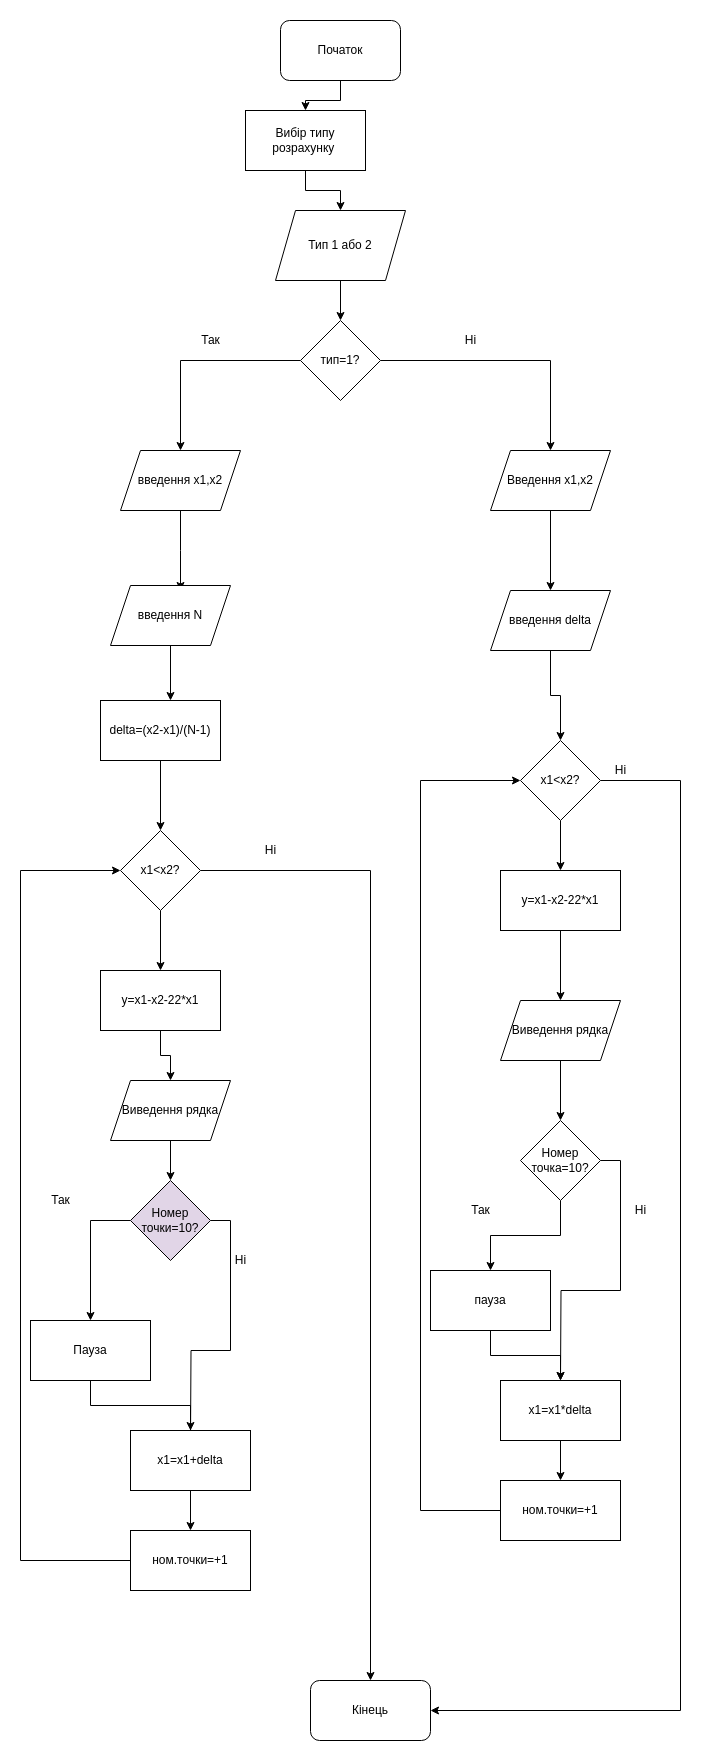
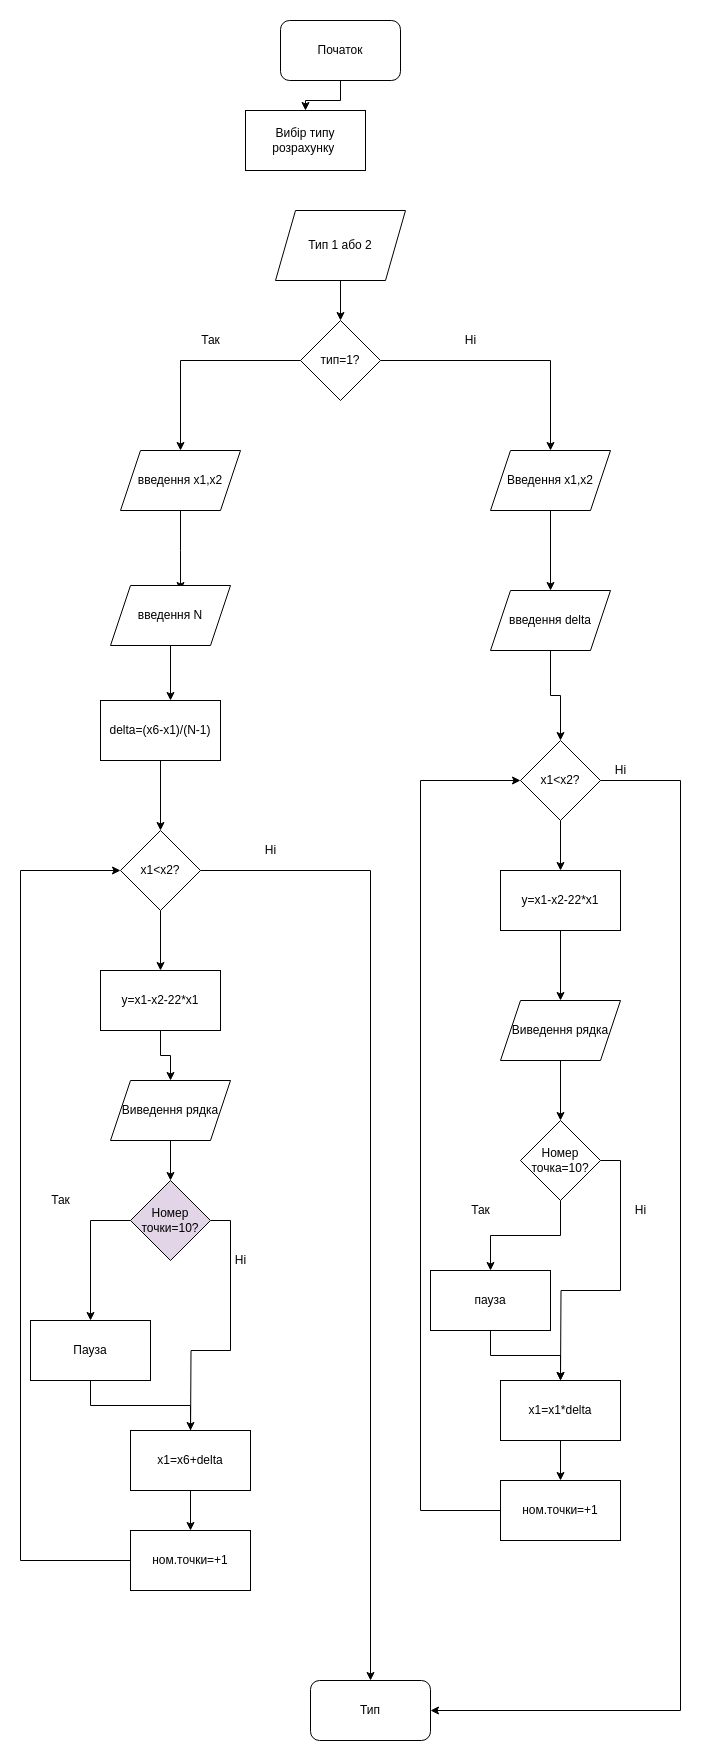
  <mxCell id="0" />
  <mxCell id="1" parent="0" />
  <mxCell id="2" style="edgeStyle=orthogonalEdgeStyle;rounded=0;orthogonalLoop=1;jettySize=auto;html=1;exitX=0.5;exitY=1;exitDx=0;exitDy=0;entryX=0.5;entryY=0;entryDx=0;entryDy=0;" edge="1" parent="1" source="3" target="5"><mxGeometry relative="1" as="geometry" /></mxCell>
  <mxCell id="3" value="Початок" style="rounded=1;whiteSpace=wrap;html=1;" vertex="1" parent="1"><mxGeometry x="280" y="20" width="120" height="60" as="geometry" /></mxCell>
- <mxCell id="4" style="edgeStyle=orthogonalEdgeStyle;rounded=0;orthogonalLoop=1;jettySize=auto;html=1;exitX=0.5;exitY=1;exitDx=0;exitDy=0;entryX=0.5;entryY=0;entryDx=0;entryDy=0;" edge="1" parent="1" source="5" target="7"><mxGeometry relative="1" as="geometry" /></mxCell>
  <mxCell id="5" value="Вибір типу розрахунку&amp;nbsp;" style="rounded=0;whiteSpace=wrap;html=1;" vertex="1" parent="1"><mxGeometry x="245" y="110" width="120" height="60" as="geometry" /></mxCell>
  <mxCell id="6" style="edgeStyle=orthogonalEdgeStyle;rounded=0;orthogonalLoop=1;jettySize=auto;html=1;exitX=0.5;exitY=1;exitDx=0;exitDy=0;entryX=0.5;entryY=0;entryDx=0;entryDy=0;" edge="1" parent="1" source="7" target="10"><mxGeometry relative="1" as="geometry" /></mxCell>
  <mxCell id="7" value="Тип 1 або 2" style="shape=parallelogram;perimeter=parallelogramPerimeter;whiteSpace=wrap;html=1;fixedSize=1;" vertex="1" parent="1"><mxGeometry x="275" y="210" width="130" height="70" as="geometry" /></mxCell>
  <mxCell id="8" style="edgeStyle=orthogonalEdgeStyle;rounded=0;orthogonalLoop=1;jettySize=auto;html=1;exitX=0;exitY=0.5;exitDx=0;exitDy=0;entryX=0.5;entryY=0;entryDx=0;entryDy=0;" edge="1" parent="1" source="10" target="12"><mxGeometry relative="1" as="geometry" /></mxCell>
  <mxCell id="9" style="edgeStyle=orthogonalEdgeStyle;rounded=0;orthogonalLoop=1;jettySize=auto;html=1;exitX=1;exitY=0.5;exitDx=0;exitDy=0;" edge="1" parent="1" source="10" target="14"><mxGeometry relative="1" as="geometry" /></mxCell>
  <mxCell id="10" value="тип=1?" style="rhombus;whiteSpace=wrap;html=1;" vertex="1" parent="1"><mxGeometry x="300" y="320" width="80" height="80" as="geometry" /></mxCell>
  <mxCell id="11" style="edgeStyle=orthogonalEdgeStyle;rounded=0;orthogonalLoop=1;jettySize=auto;html=1;exitX=0.5;exitY=1;exitDx=0;exitDy=0;" edge="1" parent="1" source="12"><mxGeometry relative="1" as="geometry"><mxPoint x="180" y="590" as="targetPoint" /></mxGeometry></mxCell>
  <mxCell id="12" value="введення x1,x2" style="shape=parallelogram;perimeter=parallelogramPerimeter;whiteSpace=wrap;html=1;fixedSize=1;" vertex="1" parent="1"><mxGeometry x="120" y="450" width="120" height="60" as="geometry" /></mxCell>
  <mxCell id="13" style="edgeStyle=orthogonalEdgeStyle;rounded=0;orthogonalLoop=1;jettySize=auto;html=1;exitX=0.5;exitY=1;exitDx=0;exitDy=0;entryX=0.5;entryY=0;entryDx=0;entryDy=0;" edge="1" parent="1" source="14" target="18"><mxGeometry relative="1" as="geometry" /></mxCell>
  <mxCell id="14" value="Введення x1,x2" style="shape=parallelogram;perimeter=parallelogramPerimeter;whiteSpace=wrap;html=1;fixedSize=1;" vertex="1" parent="1"><mxGeometry x="490" y="450" width="120" height="60" as="geometry" /></mxCell>
  <mxCell id="15" style="edgeStyle=orthogonalEdgeStyle;rounded=0;orthogonalLoop=1;jettySize=auto;html=1;exitX=0.5;exitY=1;exitDx=0;exitDy=0;" edge="1" parent="1" source="16"><mxGeometry relative="1" as="geometry"><mxPoint x="170" y="700" as="targetPoint" /></mxGeometry></mxCell>
  <mxCell id="16" value="введення N" style="shape=parallelogram;perimeter=parallelogramPerimeter;whiteSpace=wrap;html=1;fixedSize=1;" vertex="1" parent="1"><mxGeometry x="110" y="585" width="120" height="60" as="geometry" /></mxCell>
  <mxCell id="17" style="edgeStyle=orthogonalEdgeStyle;rounded=0;orthogonalLoop=1;jettySize=auto;html=1;exitX=0.5;exitY=1;exitDx=0;exitDy=0;entryX=0.5;entryY=0;entryDx=0;entryDy=0;" edge="1" parent="1" source="18" target="26"><mxGeometry relative="1" as="geometry" /></mxCell>
  <mxCell id="18" value="введення delta" style="shape=parallelogram;perimeter=parallelogramPerimeter;whiteSpace=wrap;html=1;fixedSize=1;" vertex="1" parent="1"><mxGeometry x="490" y="590" width="120" height="60" as="geometry" /></mxCell>
  <mxCell id="19" style="edgeStyle=orthogonalEdgeStyle;rounded=0;orthogonalLoop=1;jettySize=auto;html=1;exitX=0.5;exitY=1;exitDx=0;exitDy=0;" edge="1" parent="1" source="20" target="23"><mxGeometry relative="1" as="geometry" /></mxCell>
- <mxCell id="20" value="delta=(x2-x1)/(N-1)" style="rounded=0;whiteSpace=wrap;html=1;" vertex="1" parent="1"><mxGeometry x="100" y="700" width="120" height="60" as="geometry" /></mxCell>
+ <mxCell id="20" value="delta=(x6-x1)/(N-1)" style="rounded=0;whiteSpace=wrap;html=1;" vertex="1" parent="1"><mxGeometry x="100" y="700" width="120" height="60" as="geometry" /></mxCell>
  <mxCell id="21" style="edgeStyle=orthogonalEdgeStyle;rounded=0;orthogonalLoop=1;jettySize=auto;html=1;exitX=0.5;exitY=1;exitDx=0;exitDy=0;entryX=0.5;entryY=0;entryDx=0;entryDy=0;" edge="1" parent="1" source="23" target="28"><mxGeometry relative="1" as="geometry" /></mxCell>
  <mxCell id="22" style="edgeStyle=orthogonalEdgeStyle;rounded=0;orthogonalLoop=1;jettySize=auto;html=1;exitX=1;exitY=0.5;exitDx=0;exitDy=0;" edge="1" parent="1" source="23" target="53"><mxGeometry relative="1" as="geometry" /></mxCell>
  <mxCell id="23" value="x1&amp;lt;x2?" style="rhombus;whiteSpace=wrap;html=1;" vertex="1" parent="1"><mxGeometry x="120" y="830" width="80" height="80" as="geometry" /></mxCell>
  <mxCell id="24" style="edgeStyle=orthogonalEdgeStyle;rounded=0;orthogonalLoop=1;jettySize=auto;html=1;exitX=0.5;exitY=1;exitDx=0;exitDy=0;" edge="1" parent="1" source="26" target="41"><mxGeometry relative="1" as="geometry" /></mxCell>
  <mxCell id="25" style="edgeStyle=orthogonalEdgeStyle;rounded=0;orthogonalLoop=1;jettySize=auto;html=1;exitX=1;exitY=0.5;exitDx=0;exitDy=0;entryX=1;entryY=0.5;entryDx=0;entryDy=0;" edge="1" parent="1" source="26" target="53"><mxGeometry relative="1" as="geometry"><Array as="points"><mxPoint x="680" y="780" /><mxPoint x="680" y="1710" /></Array></mxGeometry></mxCell>
  <mxCell id="26" value="x1&amp;lt;x2?" style="rhombus;whiteSpace=wrap;html=1;" vertex="1" parent="1"><mxGeometry x="520" y="740" width="80" height="80" as="geometry" /></mxCell>
  <mxCell id="27" style="edgeStyle=orthogonalEdgeStyle;rounded=0;orthogonalLoop=1;jettySize=auto;html=1;exitX=0.5;exitY=1;exitDx=0;exitDy=0;entryX=0.5;entryY=0;entryDx=0;entryDy=0;" edge="1" parent="1" source="28" target="30"><mxGeometry relative="1" as="geometry" /></mxCell>
  <mxCell id="28" value="y=x1-x2-22*x1" style="rounded=0;whiteSpace=wrap;html=1;" vertex="1" parent="1"><mxGeometry x="100" y="970" width="120" height="60" as="geometry" /></mxCell>
  <mxCell id="29" style="edgeStyle=orthogonalEdgeStyle;rounded=0;orthogonalLoop=1;jettySize=auto;html=1;exitX=0.5;exitY=1;exitDx=0;exitDy=0;entryX=0.5;entryY=0;entryDx=0;entryDy=0;" edge="1" parent="1" source="30" target="33"><mxGeometry relative="1" as="geometry" /></mxCell>
  <mxCell id="30" value="Виведення рядка" style="shape=parallelogram;perimeter=parallelogramPerimeter;whiteSpace=wrap;html=1;fixedSize=1;" vertex="1" parent="1"><mxGeometry x="110" y="1080" width="120" height="60" as="geometry" /></mxCell>
  <mxCell id="31" style="edgeStyle=orthogonalEdgeStyle;rounded=0;orthogonalLoop=1;jettySize=auto;html=1;exitX=0;exitY=0.5;exitDx=0;exitDy=0;entryX=0.5;entryY=0;entryDx=0;entryDy=0;" edge="1" parent="1" source="33" target="35"><mxGeometry relative="1" as="geometry" /></mxCell>
  <mxCell id="32" style="edgeStyle=orthogonalEdgeStyle;rounded=0;orthogonalLoop=1;jettySize=auto;html=1;exitX=1;exitY=0.5;exitDx=0;exitDy=0;" edge="1" parent="1" source="33"><mxGeometry relative="1" as="geometry"><mxPoint x="190" y="1440" as="targetPoint" /></mxGeometry></mxCell>
  <mxCell id="33" value="Номер точки=10?" style="rhombus;whiteSpace=wrap;html=1;fillColor=#e1d5e7;" vertex="1" parent="1"><mxGeometry x="130" y="1180" width="80" height="80" as="geometry" /></mxCell>
  <mxCell id="34" style="edgeStyle=orthogonalEdgeStyle;rounded=0;orthogonalLoop=1;jettySize=auto;html=1;exitX=0.5;exitY=1;exitDx=0;exitDy=0;entryX=0.5;entryY=0;entryDx=0;entryDy=0;" edge="1" parent="1" source="35" target="37"><mxGeometry relative="1" as="geometry" /></mxCell>
  <mxCell id="35" value="Пауза" style="rounded=0;whiteSpace=wrap;html=1;" vertex="1" parent="1"><mxGeometry x="30" y="1320" width="120" height="60" as="geometry" /></mxCell>
  <mxCell id="36" style="edgeStyle=orthogonalEdgeStyle;rounded=0;orthogonalLoop=1;jettySize=auto;html=1;exitX=0.5;exitY=1;exitDx=0;exitDy=0;entryX=0.5;entryY=0;entryDx=0;entryDy=0;" edge="1" parent="1" source="37" target="39"><mxGeometry relative="1" as="geometry" /></mxCell>
- <mxCell id="37" value="x1=x1+delta" style="rounded=0;whiteSpace=wrap;html=1;" vertex="1" parent="1"><mxGeometry x="130" y="1430" width="120" height="60" as="geometry" /></mxCell>
+ <mxCell id="37" value="x1=x6+delta" style="rounded=0;whiteSpace=wrap;html=1;" vertex="1" parent="1"><mxGeometry x="130" y="1430" width="120" height="60" as="geometry" /></mxCell>
  <mxCell id="38" style="edgeStyle=orthogonalEdgeStyle;rounded=0;orthogonalLoop=1;jettySize=auto;html=1;exitX=0;exitY=0.5;exitDx=0;exitDy=0;entryX=0;entryY=0.5;entryDx=0;entryDy=0;" edge="1" parent="1" source="39" target="23"><mxGeometry relative="1" as="geometry"><Array as="points"><mxPoint x="20" y="1560" /><mxPoint x="20" y="870" /></Array></mxGeometry></mxCell>
  <mxCell id="39" value="ном.точки=+1" style="rounded=0;whiteSpace=wrap;html=1;" vertex="1" parent="1"><mxGeometry x="130" y="1530" width="120" height="60" as="geometry" /></mxCell>
  <mxCell id="40" style="edgeStyle=orthogonalEdgeStyle;rounded=0;orthogonalLoop=1;jettySize=auto;html=1;exitX=0.5;exitY=1;exitDx=0;exitDy=0;entryX=0.5;entryY=0;entryDx=0;entryDy=0;" edge="1" parent="1" source="41" target="43"><mxGeometry relative="1" as="geometry" /></mxCell>
  <mxCell id="41" value="y=x1-x2-22*x1" style="rounded=0;whiteSpace=wrap;html=1;" vertex="1" parent="1"><mxGeometry x="500" y="870" width="120" height="60" as="geometry" /></mxCell>
  <mxCell id="42" style="edgeStyle=orthogonalEdgeStyle;rounded=0;orthogonalLoop=1;jettySize=auto;html=1;exitX=0.5;exitY=1;exitDx=0;exitDy=0;entryX=0.5;entryY=0;entryDx=0;entryDy=0;" edge="1" parent="1" source="43" target="46"><mxGeometry relative="1" as="geometry" /></mxCell>
  <mxCell id="43" value="Виведення рядка" style="shape=parallelogram;perimeter=parallelogramPerimeter;whiteSpace=wrap;html=1;fixedSize=1;" vertex="1" parent="1"><mxGeometry x="500" y="1000" width="120" height="60" as="geometry" /></mxCell>
  <mxCell id="44" style="edgeStyle=orthogonalEdgeStyle;rounded=0;orthogonalLoop=1;jettySize=auto;html=1;exitX=0.5;exitY=1;exitDx=0;exitDy=0;entryX=0.5;entryY=0;entryDx=0;entryDy=0;" edge="1" parent="1" source="46" target="48"><mxGeometry relative="1" as="geometry" /></mxCell>
  <mxCell id="45" style="edgeStyle=orthogonalEdgeStyle;rounded=0;orthogonalLoop=1;jettySize=auto;html=1;exitX=1;exitY=0.5;exitDx=0;exitDy=0;" edge="1" parent="1" source="46"><mxGeometry relative="1" as="geometry"><mxPoint x="560" y="1380" as="targetPoint" /></mxGeometry></mxCell>
  <mxCell id="46" value="Номер точка=10?" style="rhombus;whiteSpace=wrap;html=1;" vertex="1" parent="1"><mxGeometry x="520" y="1120" width="80" height="80" as="geometry" /></mxCell>
  <mxCell id="47" style="edgeStyle=orthogonalEdgeStyle;rounded=0;orthogonalLoop=1;jettySize=auto;html=1;exitX=0.5;exitY=1;exitDx=0;exitDy=0;entryX=0.5;entryY=0;entryDx=0;entryDy=0;" edge="1" parent="1" source="48" target="50"><mxGeometry relative="1" as="geometry" /></mxCell>
  <mxCell id="48" value="пауза" style="rounded=0;whiteSpace=wrap;html=1;" vertex="1" parent="1"><mxGeometry x="430" y="1270" width="120" height="60" as="geometry" /></mxCell>
  <mxCell id="49" style="edgeStyle=orthogonalEdgeStyle;rounded=0;orthogonalLoop=1;jettySize=auto;html=1;exitX=0.5;exitY=1;exitDx=0;exitDy=0;entryX=0.5;entryY=0;entryDx=0;entryDy=0;" edge="1" parent="1" source="50" target="52"><mxGeometry relative="1" as="geometry" /></mxCell>
  <mxCell id="50" value="x1=x1*delta" style="rounded=0;whiteSpace=wrap;html=1;" vertex="1" parent="1"><mxGeometry x="500" y="1380" width="120" height="60" as="geometry" /></mxCell>
  <mxCell id="51" style="edgeStyle=orthogonalEdgeStyle;rounded=0;orthogonalLoop=1;jettySize=auto;html=1;exitX=0;exitY=0.5;exitDx=0;exitDy=0;entryX=0;entryY=0.5;entryDx=0;entryDy=0;" edge="1" parent="1" source="52" target="26"><mxGeometry relative="1" as="geometry"><Array as="points"><mxPoint x="420" y="1510" /><mxPoint x="420" y="780" /></Array></mxGeometry></mxCell>
  <mxCell id="52" value="ном.точки=+1" style="rounded=0;whiteSpace=wrap;html=1;" vertex="1" parent="1"><mxGeometry x="500" y="1480" width="120" height="60" as="geometry" /></mxCell>
- <mxCell id="53" value="Кінець" style="rounded=1;whiteSpace=wrap;html=1;" vertex="1" parent="1"><mxGeometry x="310" y="1680" width="120" height="60" as="geometry" /></mxCell>
+ <mxCell id="53" value="Тип" style="rounded=1;whiteSpace=wrap;html=1;" vertex="1" parent="1"><mxGeometry x="310" y="1680" width="120" height="60" as="geometry" /></mxCell>
  <mxCell id="54" value="Так" style="text;html=1;align=center;verticalAlign=middle;resizable=0;points=[];autosize=1;strokeColor=none;fillColor=none;" vertex="1" parent="1"><mxGeometry x="195" y="330" width="30" height="20" as="geometry" /></mxCell>
  <mxCell id="55" value="Ні" style="text;html=1;align=center;verticalAlign=middle;resizable=0;points=[];autosize=1;strokeColor=none;fillColor=none;" vertex="1" parent="1"><mxGeometry x="455" y="330" width="30" height="20" as="geometry" /></mxCell>
  <mxCell id="56" value="Ні" style="text;html=1;align=center;verticalAlign=middle;resizable=0;points=[];autosize=1;strokeColor=none;fillColor=none;" vertex="1" parent="1"><mxGeometry x="255" y="840" width="30" height="20" as="geometry" /></mxCell>
  <mxCell id="57" value="Так" style="text;html=1;align=center;verticalAlign=middle;resizable=0;points=[];autosize=1;strokeColor=none;fillColor=none;" vertex="1" parent="1"><mxGeometry x="45" y="1190" width="30" height="20" as="geometry" /></mxCell>
  <mxCell id="58" value="Ні" style="text;html=1;align=center;verticalAlign=middle;resizable=0;points=[];autosize=1;strokeColor=none;fillColor=none;" vertex="1" parent="1"><mxGeometry x="225" y="1250" width="30" height="20" as="geometry" /></mxCell>
  <mxCell id="59" value="Так" style="text;html=1;align=center;verticalAlign=middle;resizable=0;points=[];autosize=1;strokeColor=none;fillColor=none;" vertex="1" parent="1"><mxGeometry x="465" y="1200" width="30" height="20" as="geometry" /></mxCell>
  <mxCell id="60" value="Ні" style="text;html=1;align=center;verticalAlign=middle;resizable=0;points=[];autosize=1;strokeColor=none;fillColor=none;" vertex="1" parent="1"><mxGeometry x="625" y="1200" width="30" height="20" as="geometry" /></mxCell>
  <mxCell id="61" value="Ні" style="text;html=1;align=center;verticalAlign=middle;resizable=0;points=[];autosize=1;strokeColor=none;fillColor=none;" vertex="1" parent="1"><mxGeometry x="605" y="760" width="30" height="20" as="geometry" /></mxCell>
